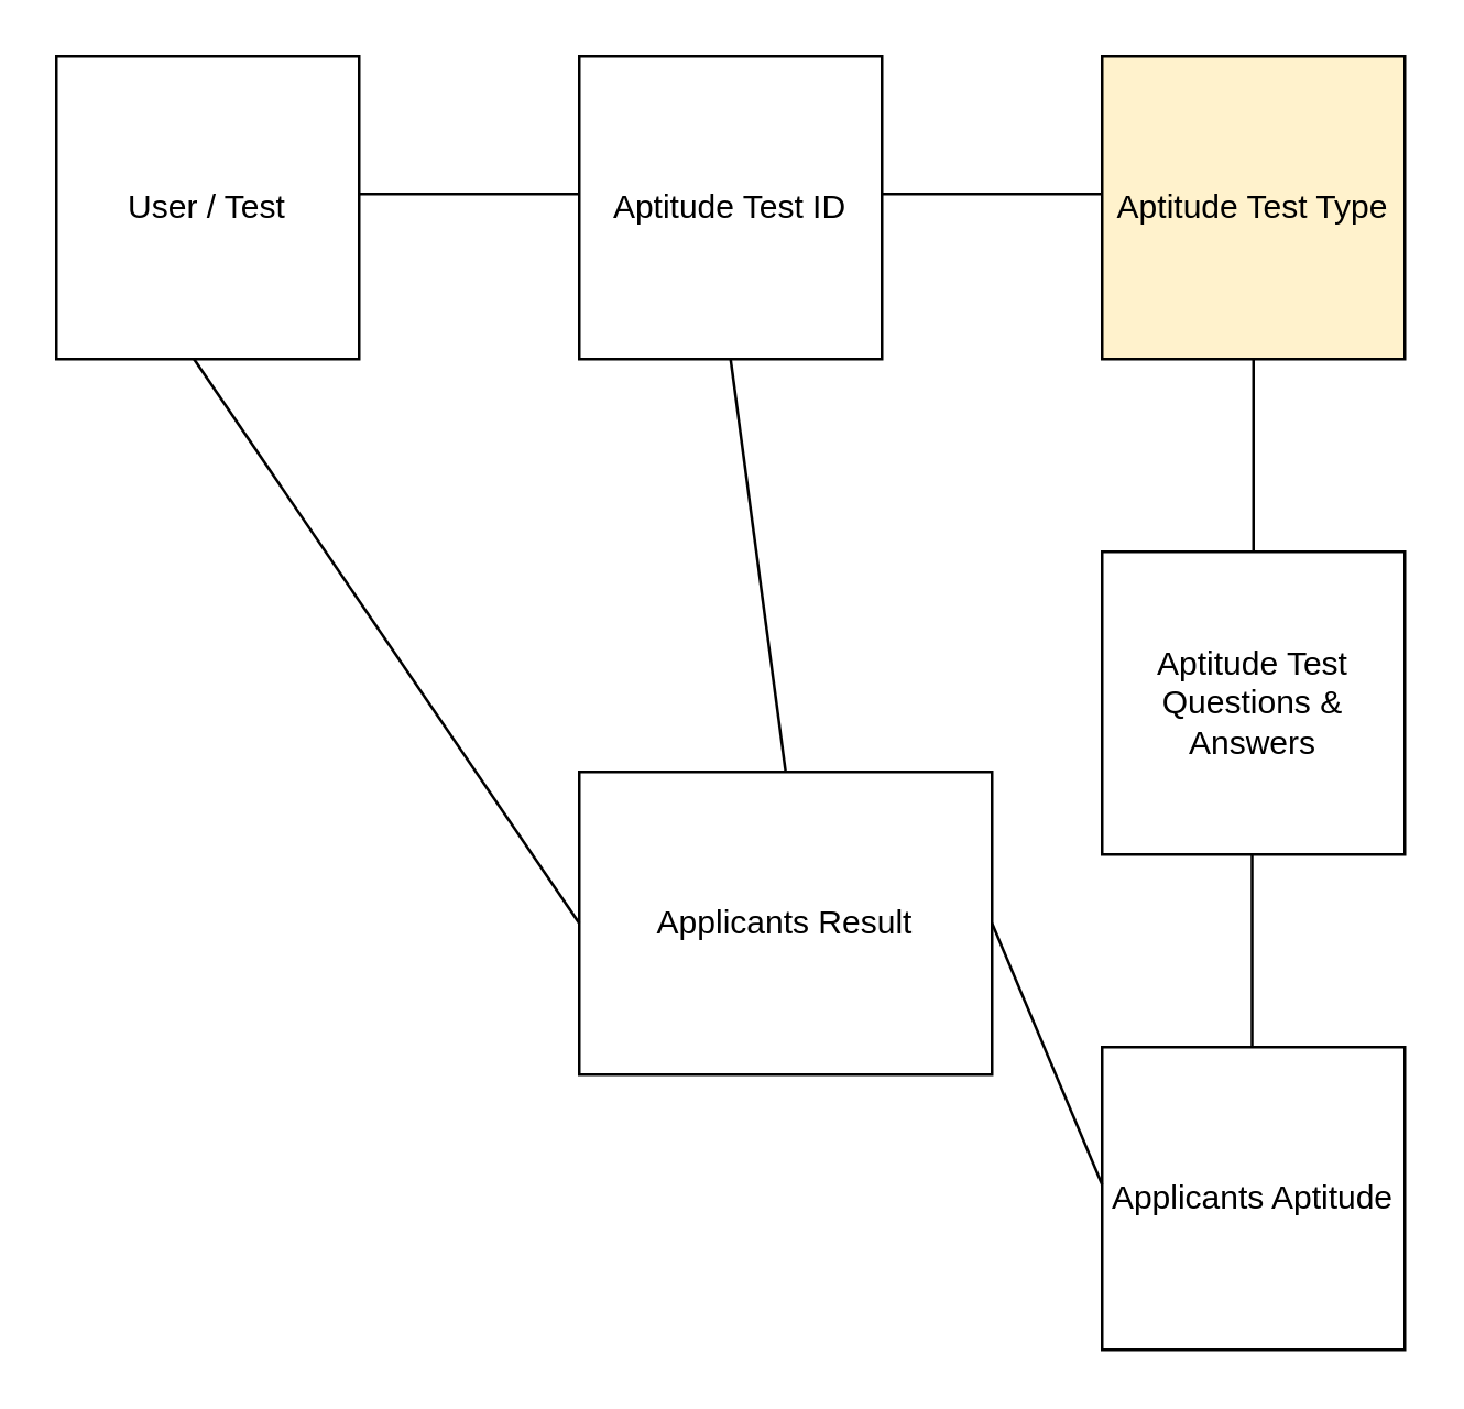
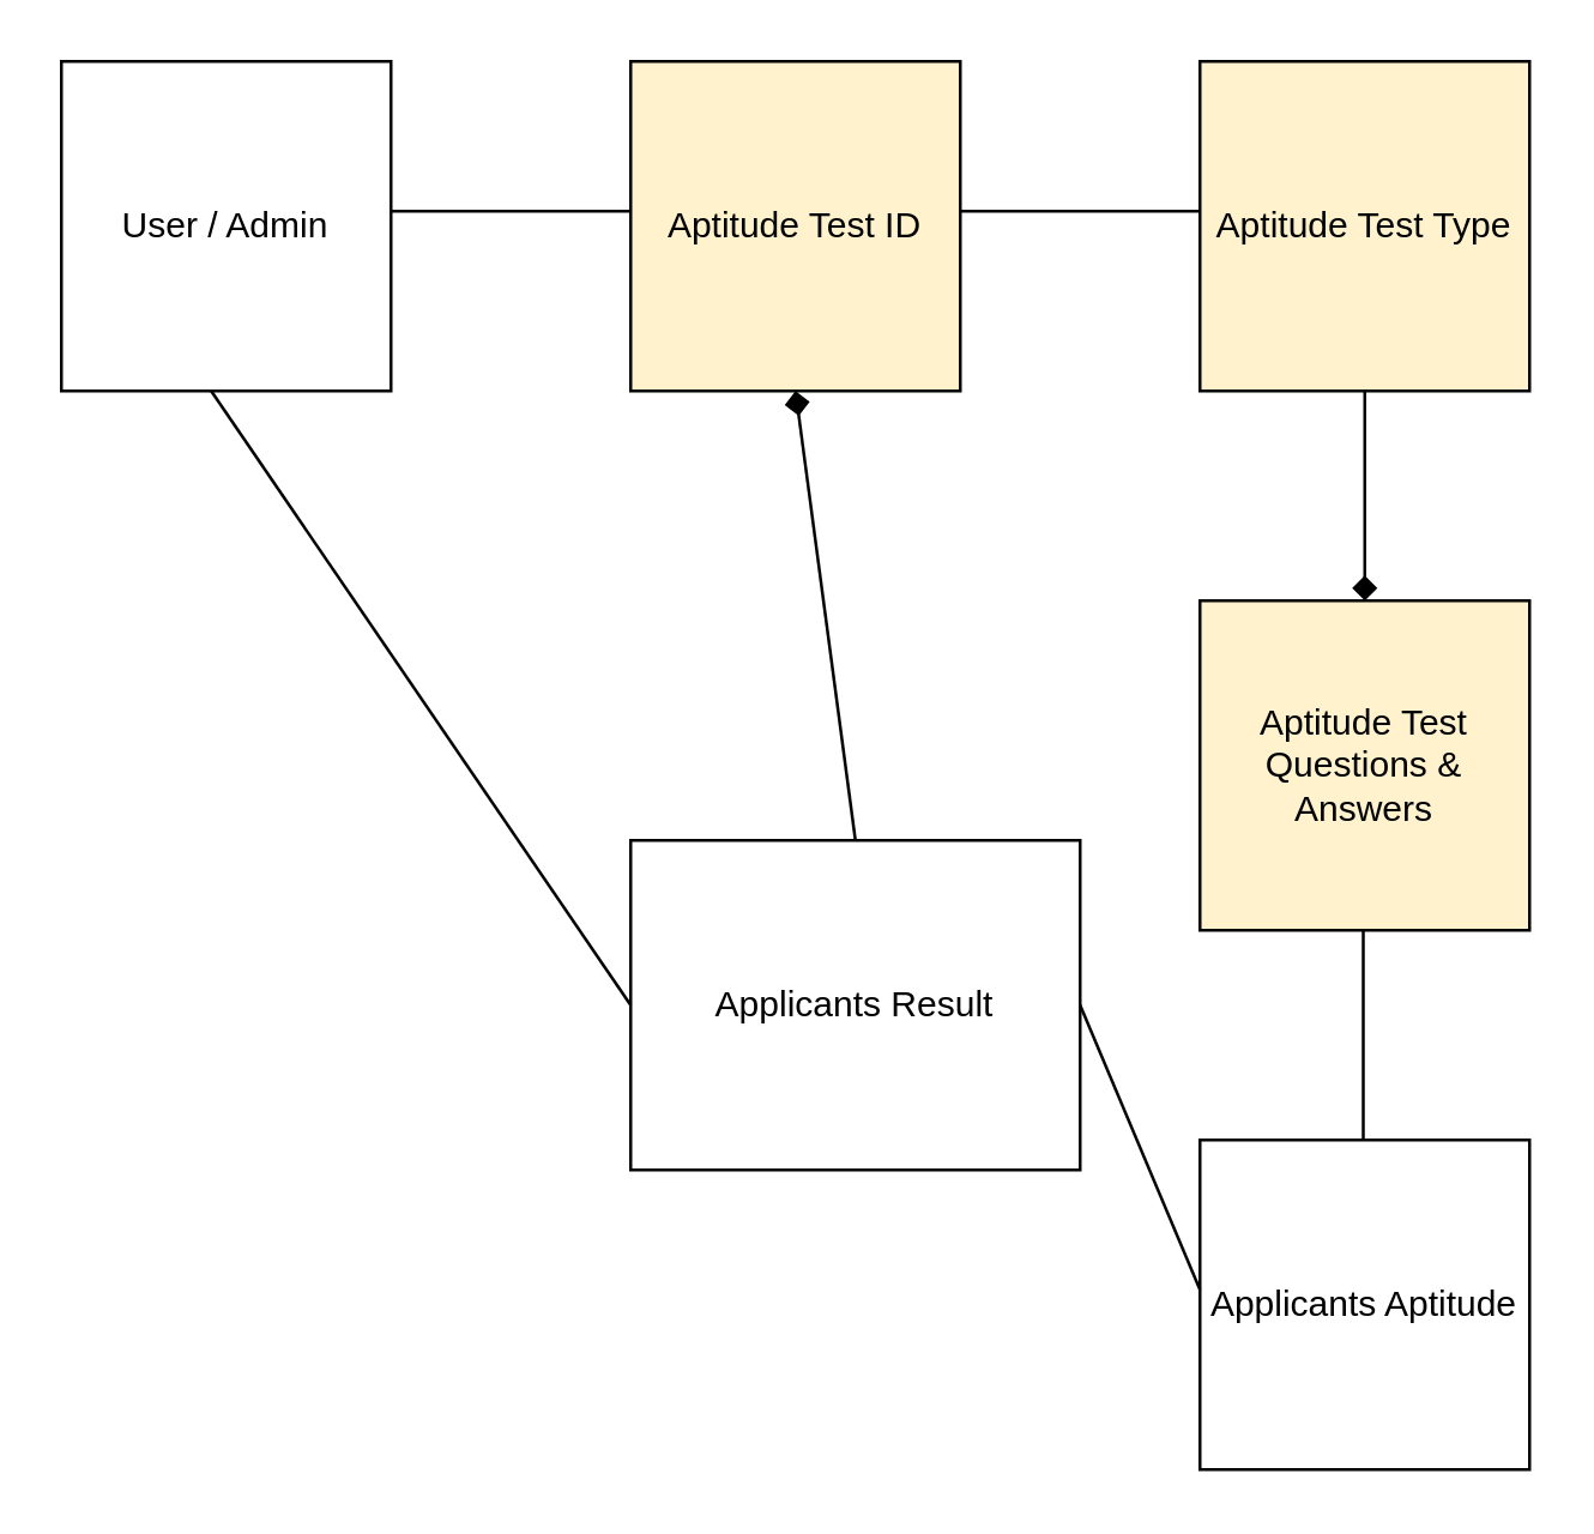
  <mxCell id="0" />
  <mxCell id="1" parent="0" />
- <mxCell id="2" value="User / Test" style="whiteSpace=wrap;html=1;aspect=fixed;" vertex="1" parent="1"><mxGeometry x="20" y="20" width="110" height="110" as="geometry" /></mxCell>
- <mxCell id="3" value="Aptitude Test ID" style="whiteSpace=wrap;html=1;aspect=fixed;" vertex="1" parent="1"><mxGeometry x="210" y="20" width="110" height="110" as="geometry" /></mxCell>
+ <mxCell id="2" value="User / Admin" style="whiteSpace=wrap;html=1;aspect=fixed;" vertex="1" parent="1"><mxGeometry x="20" y="20" width="110" height="110" as="geometry" /></mxCell>
+ <mxCell id="3" value="Aptitude Test ID" style="whiteSpace=wrap;html=1;aspect=fixed;fillColor=#fff2cc;" vertex="1" parent="1"><mxGeometry x="210" y="20" width="110" height="110" as="geometry" /></mxCell>
  <mxCell id="4" value="Aptitude Test Type" style="whiteSpace=wrap;html=1;aspect=fixed;fillColor=#fff2cc;" vertex="1" parent="1"><mxGeometry x="400" y="20" width="110" height="110" as="geometry" /></mxCell>
- <mxCell id="5" value="Aptitude Test Questions &amp;amp; Answers" style="whiteSpace=wrap;html=1;aspect=fixed;" vertex="1" parent="1"><mxGeometry x="400" y="200" width="110" height="110" as="geometry" /></mxCell>
+ <mxCell id="5" value="Aptitude Test Questions &amp;amp; Answers" style="whiteSpace=wrap;html=1;aspect=fixed;fillColor=#fff2cc;" vertex="1" parent="1"><mxGeometry x="400" y="200" width="110" height="110" as="geometry" /></mxCell>
  <mxCell id="6" value="Applicants Aptitude" style="whiteSpace=wrap;html=1;aspect=fixed;" vertex="1" parent="1"><mxGeometry x="400" y="380" width="110" height="110" as="geometry" /></mxCell>
  <mxCell id="7" value="Applicants Result" style="whiteSpace=wrap;html=1;aspect=fixed;" vertex="1" parent="1"><mxGeometry x="210" y="280" width="150" height="110" as="geometry" /></mxCell>
  <mxCell id="8" value="" style="endArrow=none;html=1;" edge="1" parent="1"><mxGeometry width="50" height="50" relative="1" as="geometry"><mxPoint x="130" y="70" as="sourcePoint" /><mxPoint x="210" y="70" as="targetPoint" /></mxGeometry></mxCell>
  <mxCell id="9" value="" style="endArrow=none;html=1;" edge="1" parent="1"><mxGeometry width="50" height="50" relative="1" as="geometry"><mxPoint x="320" y="70" as="sourcePoint" /><mxPoint x="400" y="70" as="targetPoint" /></mxGeometry></mxCell>
- <mxCell id="10" value="" style="endArrow=none;html=1;entryX=0.5;entryY=0;entryDx=0;entryDy=0;exitX=0.5;exitY=1;exitDx=0;exitDy=0;" edge="1" parent="1" source="4" target="5"><mxGeometry width="50" height="50" relative="1" as="geometry"><mxPoint x="410" y="160" as="sourcePoint" /><mxPoint x="490" y="160" as="targetPoint" /></mxGeometry></mxCell>
+ <mxCell id="10" value="" style="endArrow=diamond;html=1;entryX=0.5;entryY=0;entryDx=0;entryDy=0;exitX=0.5;exitY=1;exitDx=0;exitDy=0;" edge="1" parent="1" source="4" target="5"><mxGeometry width="50" height="50" relative="1" as="geometry"><mxPoint x="410" y="160" as="sourcePoint" /><mxPoint x="490" y="160" as="targetPoint" /></mxGeometry></mxCell>
  <mxCell id="11" value="" style="endArrow=none;html=1;entryX=0.5;entryY=0;entryDx=0;entryDy=0;exitX=0.5;exitY=1;exitDx=0;exitDy=0;" edge="1" parent="1"><mxGeometry width="50" height="50" relative="1" as="geometry"><mxPoint x="454.5" y="310" as="sourcePoint" /><mxPoint x="454.5" y="380" as="targetPoint" /></mxGeometry></mxCell>
- <mxCell id="12" value="" style="endArrow=none;html=1;exitX=0.5;exitY=0;exitDx=0;exitDy=0;entryX=0.5;entryY=1;entryDx=0;entryDy=0;" edge="1" parent="1" source="7" target="3"><mxGeometry width="50" height="50" relative="1" as="geometry"><mxPoint x="220" y="180" as="sourcePoint" /><mxPoint x="270" y="130" as="targetPoint" /></mxGeometry></mxCell>
+ <mxCell id="12" value="" style="endArrow=diamond;html=1;exitX=0.5;exitY=0;exitDx=0;exitDy=0;entryX=0.5;entryY=1;entryDx=0;entryDy=0;" edge="1" parent="1" source="7" target="3"><mxGeometry width="50" height="50" relative="1" as="geometry"><mxPoint x="220" y="180" as="sourcePoint" /><mxPoint x="270" y="130" as="targetPoint" /></mxGeometry></mxCell>
  <mxCell id="13" value="" style="endArrow=none;html=1;exitX=1;exitY=0.5;exitDx=0;exitDy=0;" edge="1" parent="1" source="7"><mxGeometry width="50" height="50" relative="1" as="geometry"><mxPoint x="350" y="480" as="sourcePoint" /><mxPoint x="400" y="430" as="targetPoint" /></mxGeometry></mxCell>
  <mxCell id="14" value="" style="endArrow=none;html=1;exitX=1;exitY=0.5;exitDx=0;exitDy=0;entryX=0;entryY=0.5;entryDx=0;entryDy=0;" edge="1" parent="1" target="7"><mxGeometry width="50" height="50" relative="1" as="geometry"><mxPoint x="70" y="130" as="sourcePoint" /><mxPoint x="150" y="225" as="targetPoint" /></mxGeometry></mxCell>
